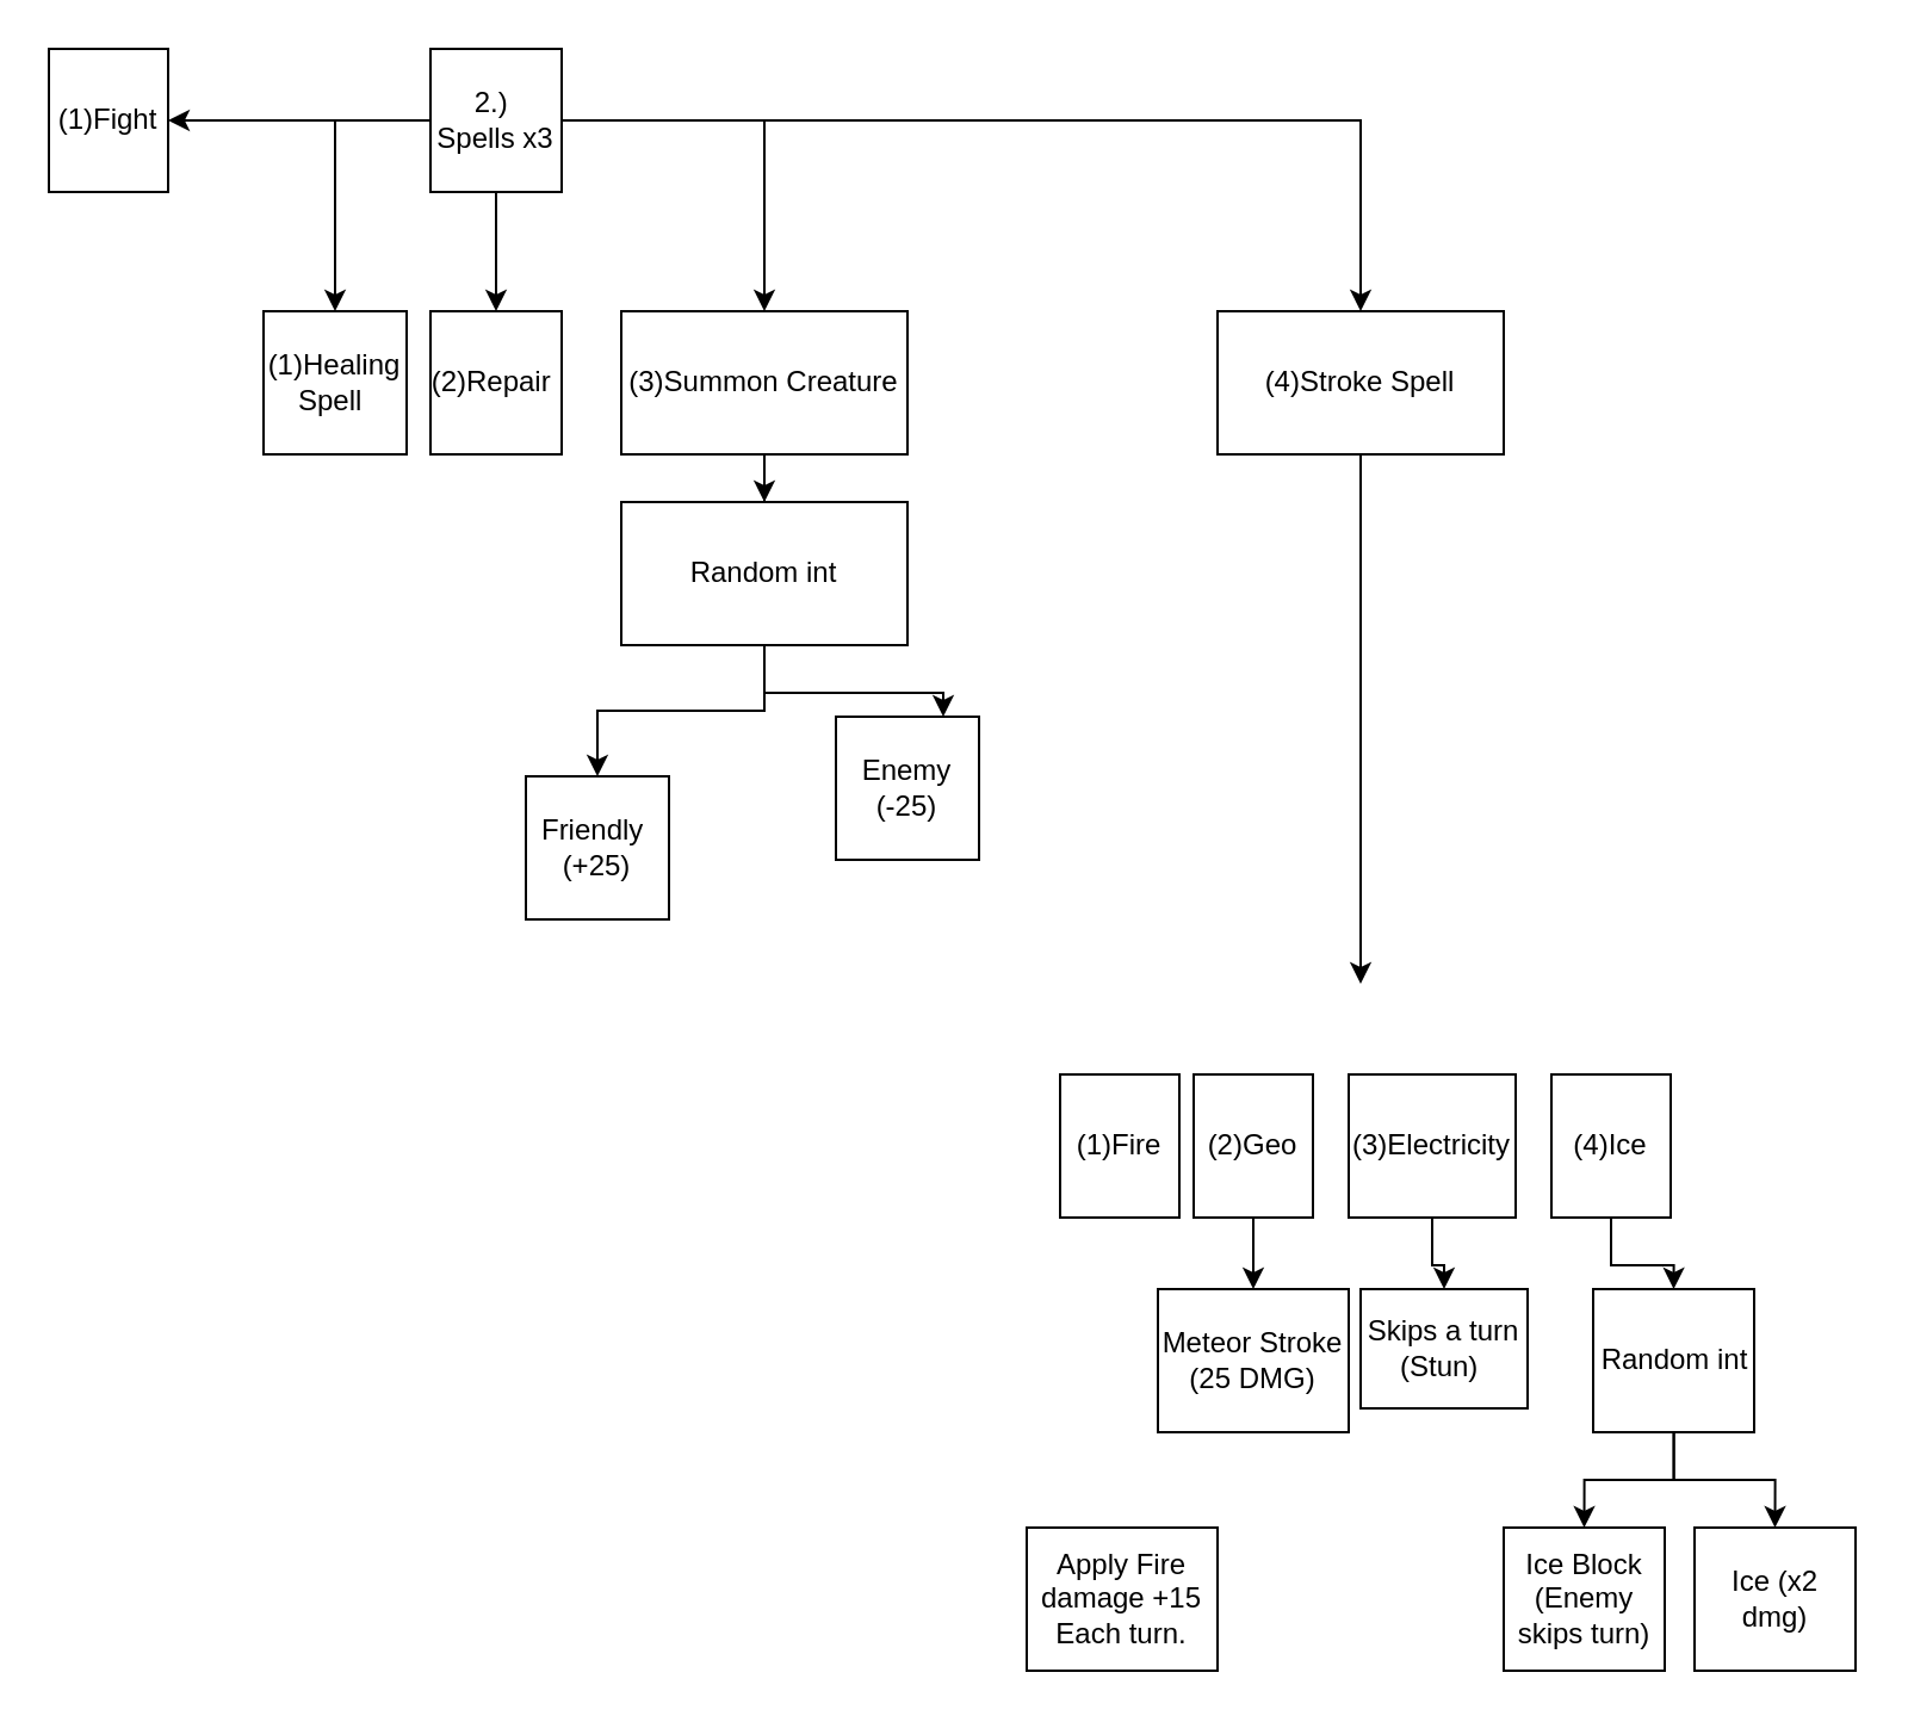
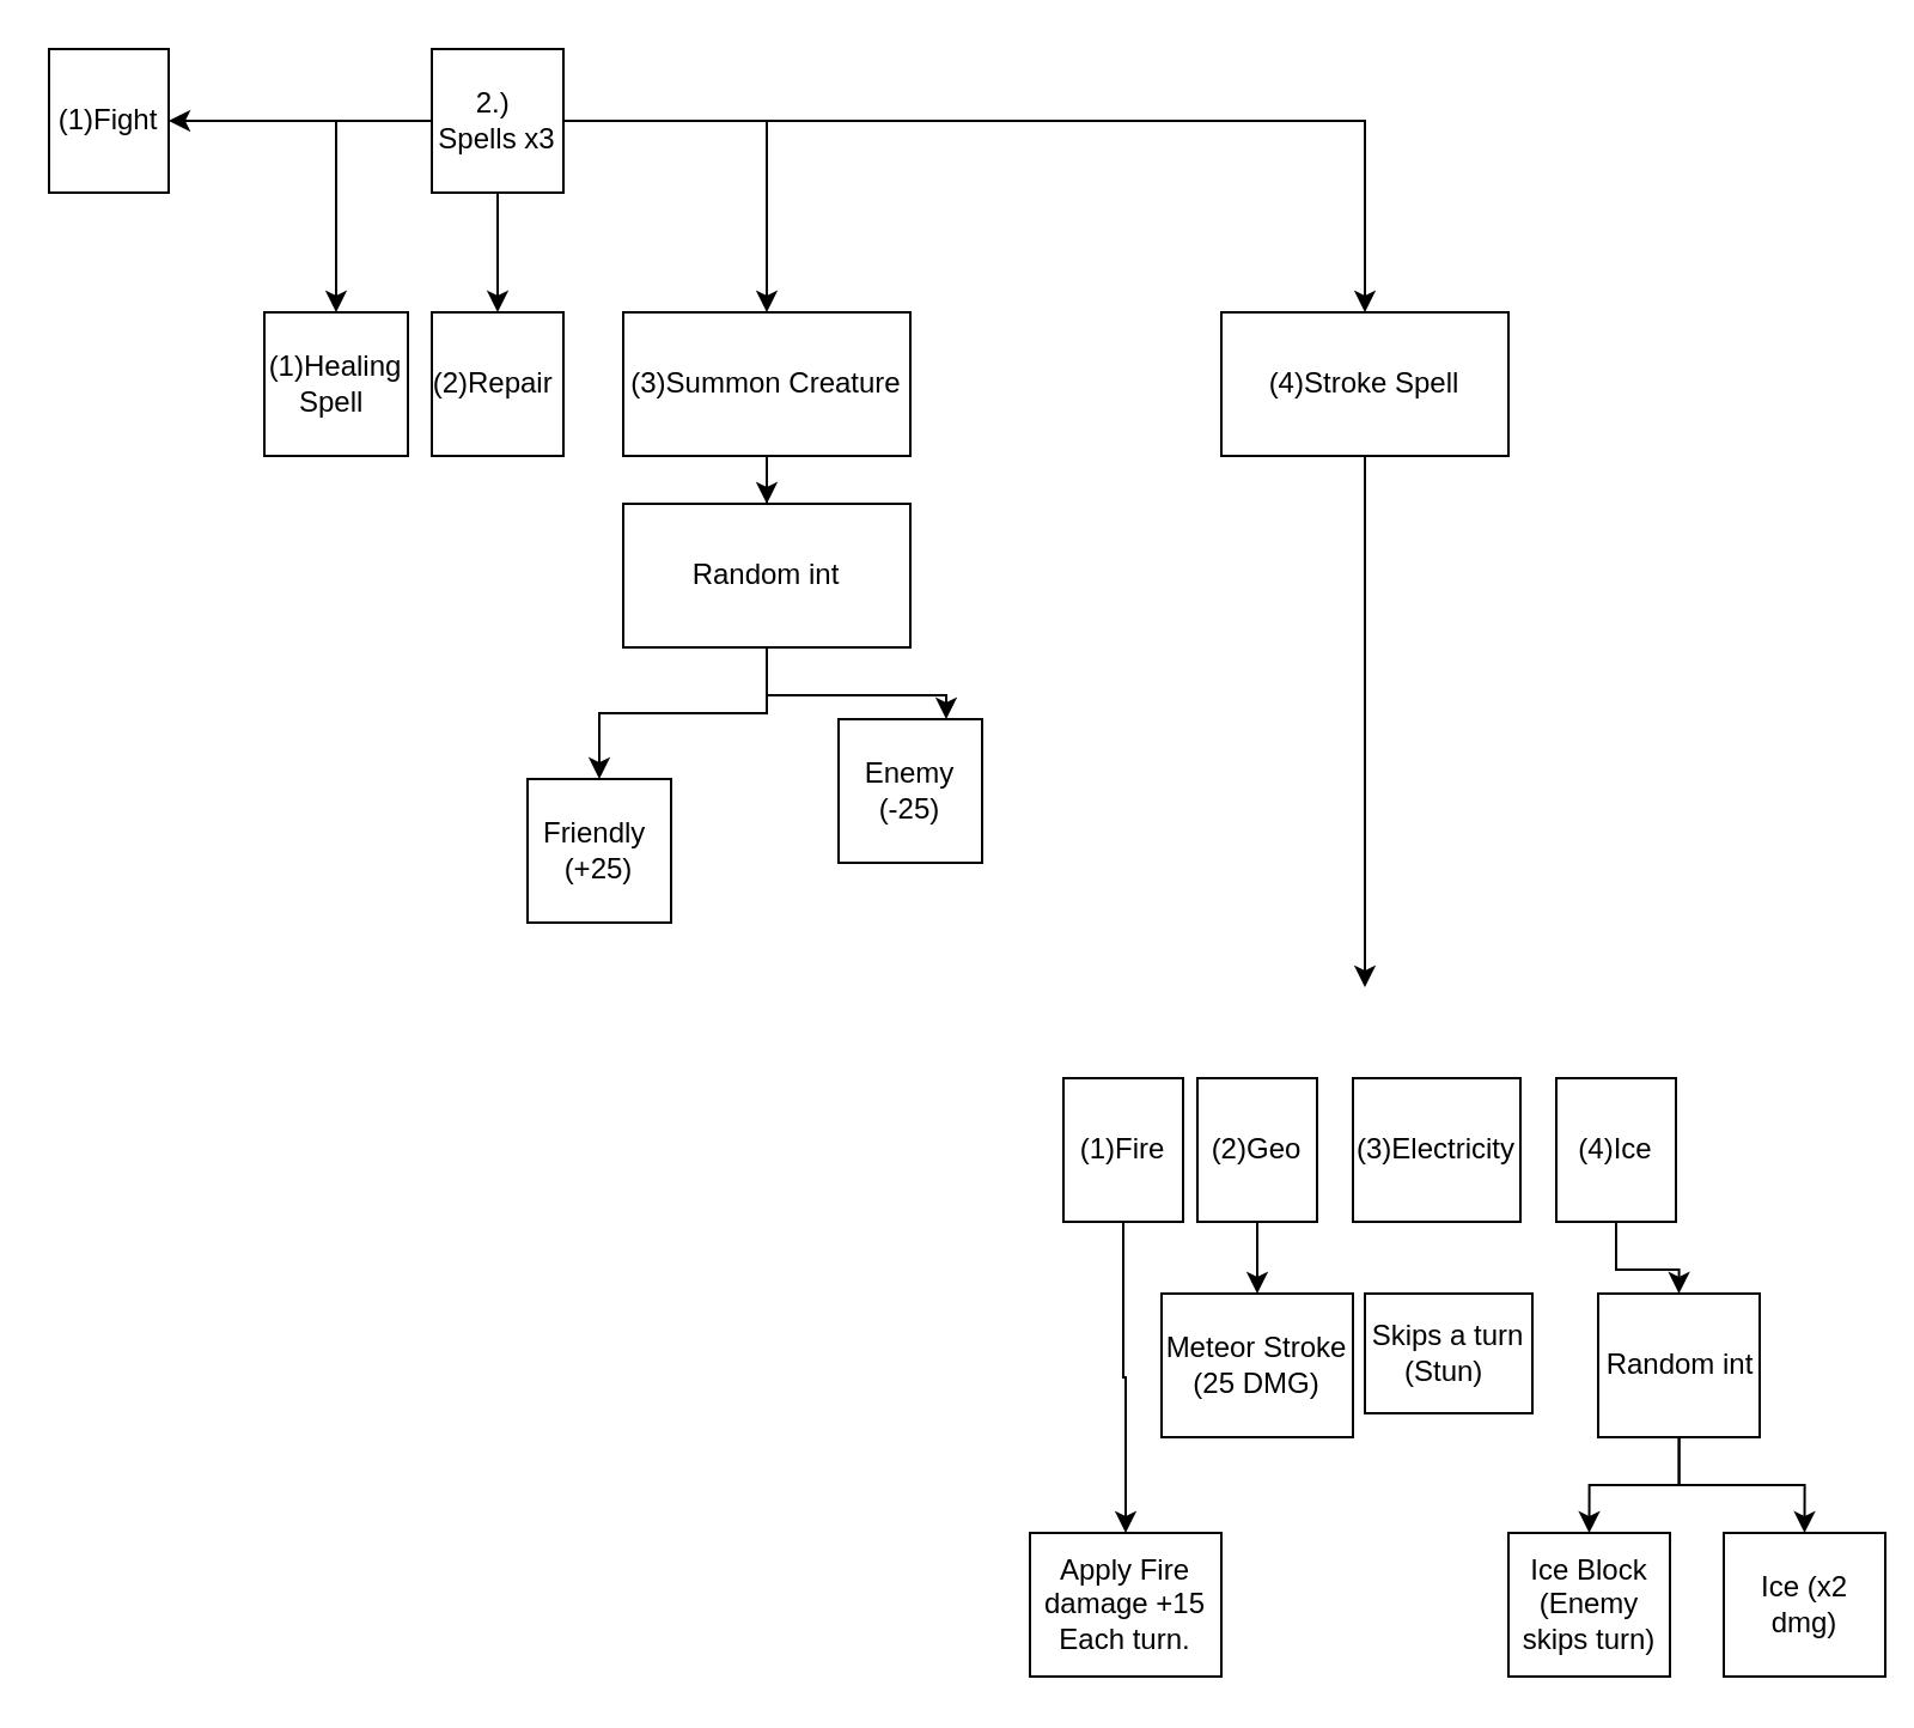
  <mxCell id="0" />
  <mxCell id="1" parent="0" />
  <mxCell id="2" style="edgeStyle=orthogonalEdgeStyle;rounded=0;orthogonalLoop=1;jettySize=auto;html=1;" edge="1" parent="1" source="7" target="9"><mxGeometry relative="1" as="geometry" /></mxCell>
  <mxCell id="3" style="edgeStyle=orthogonalEdgeStyle;rounded=0;orthogonalLoop=1;jettySize=auto;html=1;entryX=0.5;entryY=0;entryDx=0;entryDy=0;" edge="1" parent="1" source="7" target="8"><mxGeometry relative="1" as="geometry" /></mxCell>
  <mxCell id="4" style="edgeStyle=orthogonalEdgeStyle;rounded=0;orthogonalLoop=1;jettySize=auto;html=1;" edge="1" parent="1" source="7" target="10"><mxGeometry relative="1" as="geometry" /></mxCell>
  <mxCell id="5" style="edgeStyle=orthogonalEdgeStyle;rounded=0;orthogonalLoop=1;jettySize=auto;html=1;entryX=0.5;entryY=0;entryDx=0;entryDy=0;" edge="1" parent="1" source="7" target="12"><mxGeometry relative="1" as="geometry" /></mxCell>
  <mxCell id="6" style="edgeStyle=orthogonalEdgeStyle;rounded=0;orthogonalLoop=1;jettySize=auto;html=1;entryX=0.5;entryY=0;entryDx=0;entryDy=0;" edge="1" parent="1" source="7" target="19"><mxGeometry relative="1" as="geometry" /></mxCell>
  <mxCell id="7" value="2.)&amp;nbsp;&lt;span style=&quot;color: rgba(0 , 0 , 0 , 0) ; font-family: monospace ; font-size: 0px&quot;&gt;%3CmxGraphModel%3E%3Croot%3E%3CmxCell%20id%3D%220%22%2F%3E%3CmxCell%20id%3D%221%22%20parent%3D%220%22%2F%3E%3CmxCell%20id%3D%222%22%20value%3D%22Storyline%201%26lt%3Bbr%26gt%3B%22%20style%3D%22whiteSpace%3Dwrap%3Bhtml%3D1%3B%22%20vertex%3D%221%22%20parent%3D%221%22%3E%3CmxGeometry%20x%3D%22210%22%20y%3D%22190%22%20width%3D%22120%22%20height%3D%2260%22%20as%3D%22geometry%22%2F%3E%3C%2FmxCell%3E%3C%2Froot%3E%3C%2FmxGraphModel%3E&lt;/span&gt;&lt;br&gt;Spells x3" style="whiteSpace=wrap;html=1;" vertex="1" parent="1"><mxGeometry x="180" y="20" width="55" height="60" as="geometry" /></mxCell>
  <mxCell id="8" value="(1)Healing Spell&amp;nbsp;" style="whiteSpace=wrap;html=1;" vertex="1" parent="1"><mxGeometry x="110" y="130" width="60" height="60" as="geometry" /></mxCell>
  <mxCell id="9" value="(2)Repair&amp;nbsp;" style="whiteSpace=wrap;html=1;" vertex="1" parent="1"><mxGeometry x="180" y="130" width="55" height="60" as="geometry" /></mxCell>
  <mxCell id="10" value="(1)Fight" style="whiteSpace=wrap;html=1;" vertex="1" parent="1"><mxGeometry x="20" y="20" width="50" height="60" as="geometry" /></mxCell>
  <mxCell id="11" value="" style="edgeStyle=orthogonalEdgeStyle;rounded=0;orthogonalLoop=1;jettySize=auto;html=1;" edge="1" parent="1" source="12" target="15"><mxGeometry relative="1" as="geometry" /></mxCell>
  <mxCell id="12" value="(3)Summon Creature" style="whiteSpace=wrap;html=1;" vertex="1" parent="1"><mxGeometry x="260" y="130" width="120" height="60" as="geometry" /></mxCell>
  <mxCell id="13" style="edgeStyle=orthogonalEdgeStyle;rounded=0;orthogonalLoop=1;jettySize=auto;html=1;entryX=0.5;entryY=0;entryDx=0;entryDy=0;" edge="1" parent="1" source="15" target="16"><mxGeometry relative="1" as="geometry" /></mxCell>
  <mxCell id="14" style="edgeStyle=orthogonalEdgeStyle;rounded=0;orthogonalLoop=1;jettySize=auto;html=1;entryX=0.75;entryY=0;entryDx=0;entryDy=0;" edge="1" parent="1" source="15" target="17"><mxGeometry relative="1" as="geometry" /></mxCell>
  <mxCell id="15" value="Random int&lt;br&gt;" style="whiteSpace=wrap;html=1;" vertex="1" parent="1"><mxGeometry x="260" y="210" width="120" height="60" as="geometry" /></mxCell>
  <mxCell id="16" value="Friendly&amp;nbsp;&lt;br&gt;(+25)" style="whiteSpace=wrap;html=1;" vertex="1" parent="1"><mxGeometry x="220" y="325" width="60" height="60" as="geometry" /></mxCell>
  <mxCell id="17" value="Enemy&lt;br&gt;(-25)" style="whiteSpace=wrap;html=1;" vertex="1" parent="1"><mxGeometry x="350" y="300" width="60" height="60" as="geometry" /></mxCell>
  <mxCell id="18" style="edgeStyle=orthogonalEdgeStyle;rounded=0;orthogonalLoop=1;jettySize=auto;html=1;" edge="1" parent="1" source="19"><mxGeometry relative="1" as="geometry"><mxPoint x="570" y="412" as="targetPoint" /></mxGeometry></mxCell>
  <mxCell id="19" value="(4)Stroke Spell" style="whiteSpace=wrap;html=1;" vertex="1" parent="1"><mxGeometry x="510" y="130" width="120" height="60" as="geometry" /></mxCell>
  <mxCell id="20" style="edgeStyle=orthogonalEdgeStyle;rounded=0;orthogonalLoop=1;jettySize=auto;html=1;entryX=0.5;entryY=0;entryDx=0;entryDy=0;" edge="1" parent="1" source="21" target="34"><mxGeometry relative="1" as="geometry" /></mxCell>
  <mxCell id="21" value="(2)Geo" style="whiteSpace=wrap;html=1;" vertex="1" parent="1"><mxGeometry x="500" y="450" width="50" height="60" as="geometry" /></mxCell>
+ <mxCell id="22" style="edgeStyle=orthogonalEdgeStyle;rounded=0;orthogonalLoop=1;jettySize=auto;html=1;entryX=0.5;entryY=0;entryDx=0;entryDy=0;" edge="1" parent="1" source="23" target="35"><mxGeometry relative="1" as="geometry" /></mxCell>
  <mxCell id="23" value="(1)Fire" style="whiteSpace=wrap;html=1;" vertex="1" parent="1"><mxGeometry x="444" y="450" width="50" height="60" as="geometry" /></mxCell>
- <mxCell id="24" style="edgeStyle=orthogonalEdgeStyle;rounded=0;orthogonalLoop=1;jettySize=auto;html=1;entryX=0.5;entryY=0;entryDx=0;entryDy=0;" edge="1" parent="1" source="25" target="33"><mxGeometry relative="1" as="geometry" /></mxCell>
  <mxCell id="25" value="(3)Electricity" style="whiteSpace=wrap;html=1;" vertex="1" parent="1"><mxGeometry x="565" y="450" width="70" height="60" as="geometry" /></mxCell>
  <mxCell id="26" style="edgeStyle=orthogonalEdgeStyle;rounded=0;orthogonalLoop=1;jettySize=auto;html=1;entryX=0.5;entryY=0;entryDx=0;entryDy=0;" edge="1" parent="1" source="27" target="30"><mxGeometry relative="1" as="geometry" /></mxCell>
  <mxCell id="27" value="(4)Ice" style="whiteSpace=wrap;html=1;" vertex="1" parent="1"><mxGeometry x="650" y="450" width="50" height="60" as="geometry" /></mxCell>
  <mxCell id="28" style="edgeStyle=orthogonalEdgeStyle;rounded=0;orthogonalLoop=1;jettySize=auto;html=1;entryX=0.5;entryY=0;entryDx=0;entryDy=0;" edge="1" parent="1" source="30" target="31"><mxGeometry relative="1" as="geometry" /></mxCell>
  <mxCell id="29" style="edgeStyle=orthogonalEdgeStyle;rounded=0;orthogonalLoop=1;jettySize=auto;html=1;entryX=0.5;entryY=0;entryDx=0;entryDy=0;" edge="1" parent="1" source="30" target="32"><mxGeometry relative="1" as="geometry" /></mxCell>
  <mxCell id="30" value="Random int&lt;br&gt;" style="whiteSpace=wrap;html=1;" vertex="1" parent="1"><mxGeometry x="667.5" y="540" width="67.5" height="60" as="geometry" /></mxCell>
  <mxCell id="31" value="Ice Block (Enemy skips turn)" style="whiteSpace=wrap;html=1;" vertex="1" parent="1"><mxGeometry x="630" y="640" width="67.5" height="60" as="geometry" /></mxCell>
- <mxCell id="32" value="Ice (x2 dmg)" style="whiteSpace=wrap;html=1;" vertex="1" parent="1"><mxGeometry x="710" y="640" width="67.5" height="60" as="geometry" /></mxCell>
+ <mxCell id="32" value="Ice (x2 dmg)" style="whiteSpace=wrap;html=1;" vertex="1" parent="1"><mxGeometry x="720" y="640" width="67.5" height="60" as="geometry" /></mxCell>
  <mxCell id="33" value="Skips a turn (Stun)&amp;nbsp;" style="whiteSpace=wrap;html=1;" vertex="1" parent="1"><mxGeometry x="570" y="540" width="70" height="50" as="geometry" /></mxCell>
  <mxCell id="34" value="Meteor Stroke (25 DMG)" style="whiteSpace=wrap;html=1;" vertex="1" parent="1"><mxGeometry x="485" y="540" width="80" height="60" as="geometry" /></mxCell>
  <mxCell id="35" value="Apply Fire damage +15 Each turn." style="whiteSpace=wrap;html=1;" vertex="1" parent="1"><mxGeometry x="430" y="640" width="80" height="60" as="geometry" /></mxCell>
